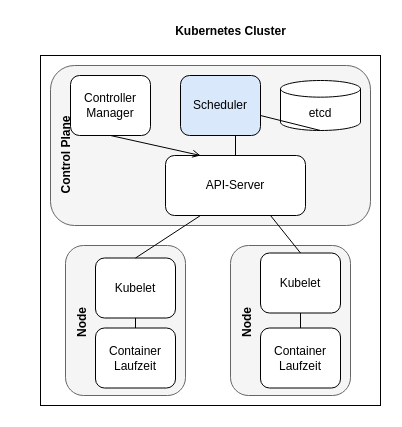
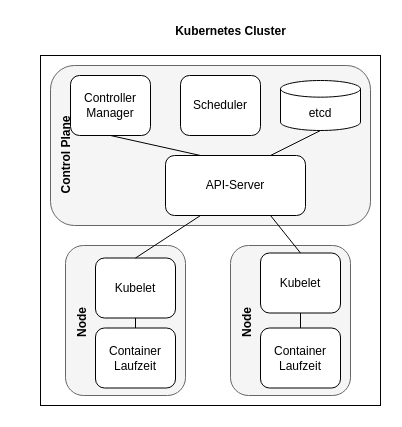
  <mxCell id="0" />
  <mxCell id="1" parent="0" />
  <mxCell id="2" value="" style="rounded=0;whiteSpace=wrap;html=1;fontSize=14;strokeWidth=1;fillColor=none;" vertex="1" parent="1"><mxGeometry x="40" y="55" width="340" height="350" as="geometry" /></mxCell>
  <mxCell id="3" value="" style="rounded=1;whiteSpace=wrap;html=1;fillColor=#f5f5f5;fontColor=#333333;strokeColor=#666666;" vertex="1" parent="1"><mxGeometry x="50" y="65" width="320" height="160" as="geometry" /></mxCell>
- <mxCell id="4" style="edgeStyle=orthogonalEdgeStyle;rounded=0;orthogonalLoop=1;jettySize=auto;html=1;exitX=0.5;exitY=1;exitDx=0;exitDy=0;entryX=0.5;entryY=0;entryDx=0;entryDy=0;fontSize=14;endArrow=none;endFill=0;" edge="1" parent="1" source="5" target="7"><mxGeometry relative="1" as="geometry" /></mxCell>
- <mxCell id="5" value="Scheduler" style="rounded=1;whiteSpace=wrap;html=1;fillColor=#dae8fc;" vertex="1" parent="1"><mxGeometry x="180" y="75" width="80" height="60" as="geometry" /></mxCell>
+ <mxCell id="5" value="Scheduler" style="rounded=1;whiteSpace=wrap;html=1;" vertex="1" parent="1"><mxGeometry x="180" y="75" width="80" height="60" as="geometry" /></mxCell>
  <mxCell id="6" value="&lt;div&gt;&lt;font style=&quot;font-size: 12px&quot;&gt;&lt;br&gt;&lt;/font&gt;&lt;/div&gt;&lt;div&gt;&lt;font style=&quot;font-size: 12px&quot;&gt;etcd&lt;/font&gt;&lt;/div&gt;" style="strokeWidth=1;html=1;shape=mxgraph.flowchart.database;whiteSpace=wrap;" vertex="1" parent="1"><mxGeometry x="280" y="80" width="80" height="50" as="geometry" /></mxCell>
  <mxCell id="7" value="API-Server" style="rounded=1;whiteSpace=wrap;html=1;" vertex="1" parent="1"><mxGeometry x="165" y="155" width="140" height="60" as="geometry" /></mxCell>
  <mxCell id="8" value="Controller Manager" style="rounded=1;whiteSpace=wrap;html=1;" vertex="1" parent="1"><mxGeometry x="70" y="75" width="80" height="60" as="geometry" /></mxCell>
- <mxCell id="9" value="" style="endArrow=open;html=1;rounded=0;fontSize=14;strokeColor=default;strokeWidth=1;jumpStyle=none;entryX=0.25;entryY=0;entryDx=0;entryDy=0;exitX=0.5;exitY=1;exitDx=0;exitDy=0;" edge="1" parent="1" source="8" target="7"><mxGeometry width="50" height="50" relative="1" as="geometry"><mxPoint x="70" y="285" as="sourcePoint" /><mxPoint x="120" y="235" as="targetPoint" /></mxGeometry></mxCell>
- <mxCell id="10" value="" style="endArrow=none;html=1;rounded=0;fontSize=14;strokeColor=default;strokeWidth=1;jumpStyle=none;exitX=0.5;exitY=1;exitDx=0;exitDy=0;exitPerimeter=0;" edge="1" parent="1" source="6" target="5"><mxGeometry width="50" height="50" relative="1" as="geometry"><mxPoint x="110" y="155" as="sourcePoint" /><mxPoint x="165" y="195" as="targetPoint" /></mxGeometry></mxCell>
+ <mxCell id="9" value="" style="endArrow=none;html=1;rounded=0;fontSize=14;strokeColor=default;strokeWidth=1;jumpStyle=none;entryX=0.25;entryY=0;entryDx=0;entryDy=0;exitX=0.5;exitY=1;exitDx=0;exitDy=0;" edge="1" parent="1" source="8" target="7"><mxGeometry width="50" height="50" relative="1" as="geometry"><mxPoint x="70" y="285" as="sourcePoint" /><mxPoint x="120" y="235" as="targetPoint" /></mxGeometry></mxCell>
+ <mxCell id="10" value="" style="endArrow=none;html=1;rounded=0;fontSize=14;strokeColor=default;strokeWidth=1;jumpStyle=none;entryX=0.75;entryY=0;entryDx=0;entryDy=0;exitX=0.5;exitY=1;exitDx=0;exitDy=0;exitPerimeter=0;" edge="1" parent="1" source="6" target="7"><mxGeometry width="50" height="50" relative="1" as="geometry"><mxPoint x="110" y="155" as="sourcePoint" /><mxPoint x="165" y="195" as="targetPoint" /></mxGeometry></mxCell>
  <mxCell id="11" value="&lt;b&gt;&lt;font style=&quot;font-size: 12px&quot;&gt;Kubernetes Cluster&lt;/font&gt;&lt;/b&gt;" style="text;html=1;align=center;verticalAlign=middle;resizable=0;points=[];autosize=1;strokeColor=none;fillColor=none;fontSize=14;" vertex="1" parent="1"><mxGeometry x="165" y="20" width="130" height="20" as="geometry" /></mxCell>
  <mxCell id="12" value="&lt;b&gt;&lt;font style=&quot;font-size: 12px&quot;&gt;Control Plane&lt;br&gt;&lt;/font&gt;&lt;/b&gt;" style="text;html=1;align=center;verticalAlign=middle;resizable=0;points=[];autosize=1;strokeColor=none;fillColor=none;fontSize=14;rotation=-90;" vertex="1" parent="1"><mxGeometry x="20" y="145" width="90" height="20" as="geometry" /></mxCell>
  <mxCell id="13" value="" style="rounded=1;whiteSpace=wrap;html=1;fillColor=#f5f5f5;fontColor=#333333;strokeColor=#666666;" vertex="1" parent="1"><mxGeometry x="65" y="245" width="120" height="150" as="geometry" /></mxCell>
  <mxCell id="14" value="Kubelet" style="rounded=1;whiteSpace=wrap;html=1;" vertex="1" parent="1"><mxGeometry x="95" y="257.5" width="80" height="60" as="geometry" /></mxCell>
  <mxCell id="15" value="Container Laufzeit" style="rounded=1;whiteSpace=wrap;html=1;" vertex="1" parent="1"><mxGeometry x="95" y="327.5" width="80" height="60" as="geometry" /></mxCell>
  <mxCell id="16" value="" style="endArrow=none;html=1;rounded=0;fontSize=14;strokeColor=default;strokeWidth=1;jumpStyle=none;entryX=0.5;entryY=1;entryDx=0;entryDy=0;exitX=0.5;exitY=0;exitDx=0;exitDy=0;" edge="1" parent="1" source="15" target="14"><mxGeometry width="50" height="50" relative="1" as="geometry"><mxPoint x="-290" y="240" as="sourcePoint" /><mxPoint x="-240" y="190" as="targetPoint" /></mxGeometry></mxCell>
  <mxCell id="17" value="" style="endArrow=none;html=1;rounded=0;fontSize=14;strokeColor=default;strokeWidth=1;jumpStyle=none;entryX=0.25;entryY=1;entryDx=0;entryDy=0;exitX=0.5;exitY=0;exitDx=0;exitDy=0;" edge="1" parent="1" source="14" target="7"><mxGeometry width="50" height="50" relative="1" as="geometry"><mxPoint x="105" y="295" as="sourcePoint" /><mxPoint x="120" y="235" as="targetPoint" /></mxGeometry></mxCell>
  <mxCell id="18" value="&lt;b&gt;&lt;font style=&quot;font-size: 12px&quot;&gt;Node&lt;/font&gt;&lt;/b&gt;" style="text;html=1;align=center;verticalAlign=middle;resizable=0;points=[];autosize=1;strokeColor=none;fillColor=none;fontSize=14;rotation=-90;" vertex="1" parent="1"><mxGeometry x="55" y="312.5" width="50" height="20" as="geometry" /></mxCell>
  <mxCell id="19" value="" style="rounded=1;whiteSpace=wrap;html=1;fillColor=#f5f5f5;fontColor=#333333;strokeColor=#666666;" vertex="1" parent="1"><mxGeometry x="230" y="245" width="120" height="150" as="geometry" /></mxCell>
  <mxCell id="20" value="Kubelet" style="rounded=1;whiteSpace=wrap;html=1;" vertex="1" parent="1"><mxGeometry x="260" y="252.5" width="80" height="60" as="geometry" /></mxCell>
  <mxCell id="21" value="Container Laufzeit" style="rounded=1;whiteSpace=wrap;html=1;" vertex="1" parent="1"><mxGeometry x="260" y="327.5" width="80" height="60" as="geometry" /></mxCell>
  <mxCell id="22" value="" style="endArrow=none;html=1;rounded=0;fontSize=14;strokeColor=default;strokeWidth=1;jumpStyle=none;entryX=0.5;entryY=1;entryDx=0;entryDy=0;exitX=0.5;exitY=0;exitDx=0;exitDy=0;" edge="1" parent="1" source="21" target="20"><mxGeometry width="50" height="50" relative="1" as="geometry"><mxPoint x="-125" y="240" as="sourcePoint" /><mxPoint x="-75" y="190" as="targetPoint" /></mxGeometry></mxCell>
  <mxCell id="23" value="&lt;b&gt;&lt;font style=&quot;font-size: 12px&quot;&gt;Node&lt;/font&gt;&lt;/b&gt;" style="text;html=1;align=center;verticalAlign=middle;resizable=0;points=[];autosize=1;strokeColor=none;fillColor=none;fontSize=14;rotation=-90;" vertex="1" parent="1"><mxGeometry x="220" y="312.5" width="50" height="20" as="geometry" /></mxCell>
  <mxCell id="24" value="" style="endArrow=none;html=1;rounded=0;fontSize=14;strokeColor=default;strokeWidth=1;jumpStyle=none;entryX=0.75;entryY=1;entryDx=0;entryDy=0;exitX=0.5;exitY=0;exitDx=0;exitDy=0;" edge="1" parent="1" source="20" target="7"><mxGeometry width="50" height="50" relative="1" as="geometry"><mxPoint x="145" y="267.5" as="sourcePoint" /><mxPoint x="195" y="225" as="targetPoint" /></mxGeometry></mxCell>
